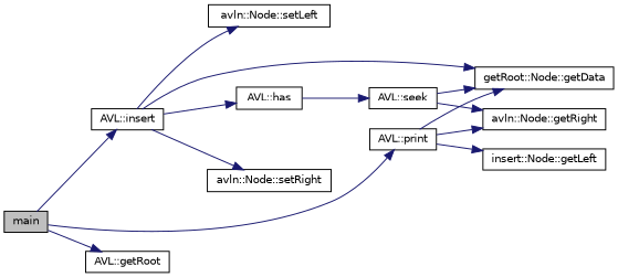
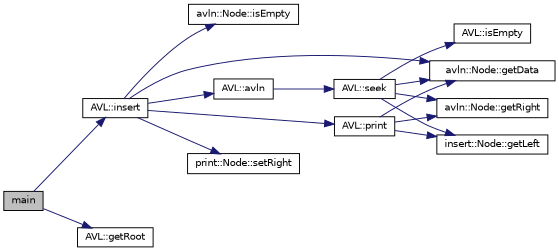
  digraph {
    rankdir=LR
    node [color=black fillcolor=white fontname=Helvetica fontsize=10 shape=record style=filled]
    edge [color=midnightblue fontname=Helvetica fontsize=10 labelfontname=Helvetica labelfontsize=10 style=solid]
    n1 [fillcolor=grey75 fontcolor=black height=0.2 label=main width=0.4]
    n2 [height=0.2 label="AVL::insert" width=0.4]
    n3 [height=0.2 label="AVL::print" width=0.4]
    n4 [height=0.2 label="AVL::getRoot" width=0.4]
-   n5 [height=0.2 label="AVL::has" width=0.4]
-   n6 [height=0.2 label="getRoot::Node::getData" width=0.4]
-   n7 [height=0.2 label="avln::Node::setLeft" width=0.4]
-   n8 [height=0.2 label="avln::Node::setRight" width=0.4]
+   n5 [height=0.2 label="AVL::avln" width=0.4]
+   n6 [height=0.2 label="avln::Node::getData" width=0.4]
+   n7 [height=0.2 label="avln::Node::isEmpty" width=0.4]
+   n8 [height=0.2 label="print::Node::setRight" width=0.4]
    n9 [height=0.2 label="insert::Node::getLeft" width=0.4]
    n10 [height=0.2 label="avln::Node::getRight" width=0.4]
    n11 [height=0.2 label="AVL::seek" width=0.4]
+   n12 [height=0.2 label="AVL::isEmpty" width=0.4]
    n1 -> n2
-   n1 -> n3
+   n2 -> n3
    n1 -> n4
    n2 -> n5
    n2 -> n6
    n2 -> n7
    n2 -> n8
    n3 -> n6
    n3 -> n9
    n3 -> n10
    n5 -> n11
    n11 -> n6
+   n11 -> n9
    n11 -> n10
+   n11 -> n12
  }
